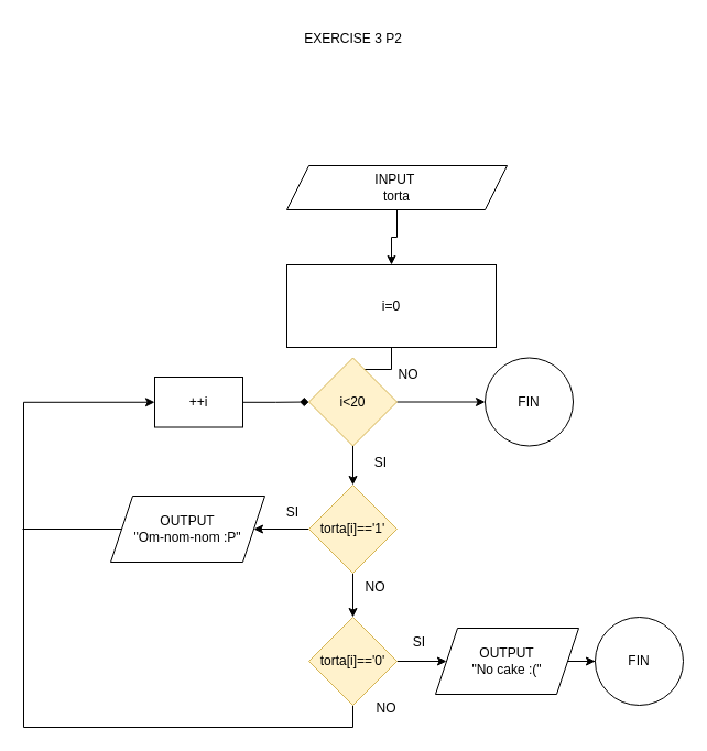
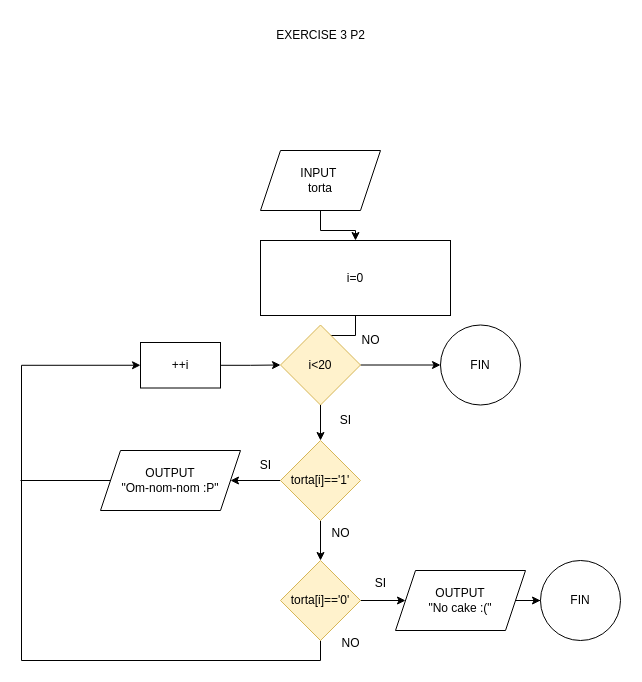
  <mxCell id="0" />
  <mxCell id="1" parent="0" />
  <mxCell id="2" value="EXERCISE 3 P2" style="text;html=1;align=center;verticalAlign=middle;resizable=0;points=[];autosize=1;strokeColor=none;fillColor=none;" parent="1" vertex="1"><mxGeometry x="265" width="110" height="30" as="geometry" y="20" /></mxCell>
  <mxCell id="3" value="" style="edgeStyle=orthogonalEdgeStyle;rounded=0;orthogonalLoop=1;jettySize=auto;html=1;" edge="1" parent="1" source="4" target="6"><mxGeometry relative="1" as="geometry" /></mxCell>
- <mxCell id="4" value="INPUT&amp;nbsp;&lt;div&gt;torta&lt;/div&gt;" style="shape=parallelogram;perimeter=parallelogramPerimeter;whiteSpace=wrap;html=1;fixedSize=1;" vertex="1" parent="1"><mxGeometry x="260" y="150" width="200" height="40" as="geometry" /></mxCell>
+ <mxCell id="4" value="INPUT&amp;nbsp;&lt;div&gt;torta&lt;/div&gt;" style="shape=parallelogram;perimeter=parallelogramPerimeter;whiteSpace=wrap;html=1;fixedSize=1;" vertex="1" parent="1"><mxGeometry x="260" y="150" width="120" height="60" as="geometry" /></mxCell>
  <mxCell id="5" value="" style="edgeStyle=orthogonalEdgeStyle;rounded=0;orthogonalLoop=1;jettySize=auto;html=1;" edge="1" parent="1" source="6" target="9"><mxGeometry relative="1" as="geometry" /></mxCell>
  <mxCell id="6" value="i=0" style="whiteSpace=wrap;html=1;" vertex="1" parent="1"><mxGeometry x="260" y="240" width="190" height="75" as="geometry" /></mxCell>
  <mxCell id="7" value="" style="edgeStyle=orthogonalEdgeStyle;rounded=0;orthogonalLoop=1;jettySize=auto;html=1;" edge="1" parent="1" source="9" target="11"><mxGeometry relative="1" as="geometry" /></mxCell>
  <mxCell id="8" value="" style="edgeStyle=orthogonalEdgeStyle;rounded=0;orthogonalLoop=1;jettySize=auto;html=1;" edge="1" parent="1" source="9" target="15"><mxGeometry relative="1" as="geometry" /></mxCell>
  <mxCell id="9" value="i&amp;lt;20" style="rhombus;whiteSpace=wrap;html=1;fillColor=#fff2cc;strokeColor=#d6b656;" vertex="1" parent="1"><mxGeometry x="280" y="324.5" width="80" height="80" as="geometry" /></mxCell>
  <mxCell id="10" value="NO" style="text;html=1;align=center;verticalAlign=middle;resizable=0;points=[];autosize=1;strokeColor=none;fillColor=none;" vertex="1" parent="1"><mxGeometry x="350" y="324.5" width="40" height="30" as="geometry" /></mxCell>
  <mxCell id="11" value="FIN" style="ellipse;whiteSpace=wrap;html=1;" vertex="1" parent="1"><mxGeometry x="440" y="324.5" width="80" height="80" as="geometry" /></mxCell>
  <mxCell id="12" value="SI" style="text;html=1;align=center;verticalAlign=middle;resizable=0;points=[];autosize=1;strokeColor=none;fillColor=none;" vertex="1" parent="1"><mxGeometry x="330" y="404.5" width="30" height="30" as="geometry" /></mxCell>
  <mxCell id="13" value="" style="edgeStyle=orthogonalEdgeStyle;rounded=0;orthogonalLoop=1;jettySize=auto;html=1;" edge="1" parent="1" source="15" target="17"><mxGeometry relative="1" as="geometry" /></mxCell>
  <mxCell id="14" value="" style="edgeStyle=orthogonalEdgeStyle;rounded=0;orthogonalLoop=1;jettySize=auto;html=1;" edge="1" parent="1" source="15" target="20"><mxGeometry relative="1" as="geometry" /></mxCell>
  <mxCell id="15" value="torta[i]=='1'" style="rhombus;whiteSpace=wrap;html=1;fillColor=#fff2cc;strokeColor=#d6b656;" vertex="1" parent="1"><mxGeometry x="280" y="440" width="80" height="80" as="geometry" /></mxCell>
  <mxCell id="16" value="SI" style="text;html=1;align=center;verticalAlign=middle;resizable=0;points=[];autosize=1;strokeColor=none;fillColor=none;" vertex="1" parent="1"><mxGeometry x="250" y="450" width="30" height="30" as="geometry" /></mxCell>
  <mxCell id="17" value="OUTPUT&lt;div&gt;&quot;Om-nom-nom :P&quot;&lt;br&gt;&lt;/div&gt;" style="shape=parallelogram;perimeter=parallelogramPerimeter;whiteSpace=wrap;html=1;fixedSize=1;" vertex="1" parent="1"><mxGeometry x="100" y="450" width="140" height="60" as="geometry" /></mxCell>
  <mxCell id="18" value="" style="edgeStyle=orthogonalEdgeStyle;rounded=0;orthogonalLoop=1;jettySize=auto;html=1;" edge="1" parent="1" source="20" target="23"><mxGeometry relative="1" as="geometry" /></mxCell>
  <mxCell id="19" style="edgeStyle=orthogonalEdgeStyle;rounded=0;orthogonalLoop=1;jettySize=auto;html=1;entryX=0;entryY=0.5;entryDx=0;entryDy=0;" edge="1" parent="1" source="20" target="28"><mxGeometry relative="1" as="geometry"><mxPoint x="20" y="360" as="targetPoint" /><Array as="points"><mxPoint x="320" y="660" /><mxPoint x="21" y="660" /><mxPoint x="21" y="365" /></Array></mxGeometry></mxCell>
  <mxCell id="20" value="torta[i]=='0'" style="rhombus;whiteSpace=wrap;html=1;fillColor=#fff2cc;strokeColor=#d6b656;" vertex="1" parent="1"><mxGeometry x="280" y="560" width="80" height="80" as="geometry" /></mxCell>
  <mxCell id="21" value="NO" style="text;html=1;align=center;verticalAlign=middle;resizable=0;points=[];autosize=1;strokeColor=none;fillColor=none;" vertex="1" parent="1"><mxGeometry x="320" y="518" width="40" height="30" as="geometry" /></mxCell>
  <mxCell id="22" value="" style="edgeStyle=orthogonalEdgeStyle;rounded=0;orthogonalLoop=1;jettySize=auto;html=1;" edge="1" parent="1" source="23" target="25"><mxGeometry relative="1" as="geometry" /></mxCell>
  <mxCell id="23" value="OUTPUT&lt;div&gt;&quot;No cake :(&quot;&lt;br&gt;&lt;/div&gt;" style="shape=parallelogram;perimeter=parallelogramPerimeter;whiteSpace=wrap;html=1;fixedSize=1;" vertex="1" parent="1"><mxGeometry x="395" y="570" width="130" height="60" as="geometry" /></mxCell>
  <mxCell id="24" value="SI" style="text;html=1;align=center;verticalAlign=middle;resizable=0;points=[];autosize=1;strokeColor=none;fillColor=none;" vertex="1" parent="1"><mxGeometry x="365" y="568" width="30" height="30" as="geometry" /></mxCell>
  <mxCell id="25" value="FIN" style="ellipse;whiteSpace=wrap;html=1;" vertex="1" parent="1"><mxGeometry x="540" y="560" width="80" height="80" as="geometry" /></mxCell>
  <mxCell id="26" value="NO" style="text;html=1;align=center;verticalAlign=middle;resizable=0;points=[];autosize=1;strokeColor=none;fillColor=none;" vertex="1" parent="1"><mxGeometry x="330" y="628" width="40" height="30" as="geometry" /></mxCell>
- <mxCell id="27" style="edgeStyle=orthogonalEdgeStyle;rounded=0;orthogonalLoop=1;jettySize=auto;html=1;entryX=0;entryY=0.5;entryDx=0;entryDy=0;endArrow=diamond;" edge="1" parent="1" source="28" target="9"><mxGeometry relative="1" as="geometry" /></mxCell>
+ <mxCell id="27" style="edgeStyle=orthogonalEdgeStyle;rounded=0;orthogonalLoop=1;jettySize=auto;html=1;entryX=0;entryY=0.5;entryDx=0;entryDy=0;" edge="1" parent="1" source="28" target="9"><mxGeometry relative="1" as="geometry" /></mxCell>
  <mxCell id="28" value="++i" style="whiteSpace=wrap;html=1;" vertex="1" parent="1"><mxGeometry x="140" y="342" width="80" height="45.5" as="geometry" /></mxCell>
  <mxCell id="29" value="" style="endArrow=none;html=1;rounded=0;entryX=0;entryY=0.5;entryDx=0;entryDy=0;" edge="1" parent="1" target="17"><mxGeometry width="50" height="50" relative="1" as="geometry"><mxPoint x="20" y="480" as="sourcePoint" /><mxPoint x="180" y="510" as="targetPoint" /></mxGeometry></mxCell>
